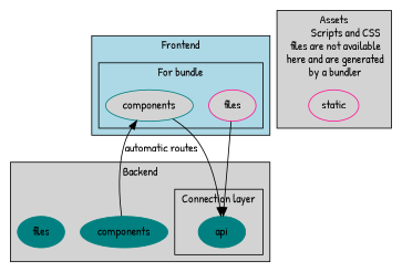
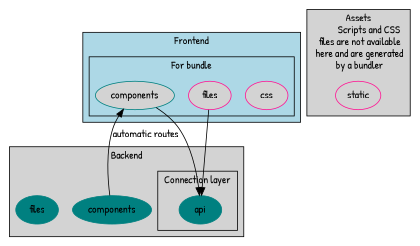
  digraph {
    rankdir=TB
    fontname="Patrick Hand"
    node [color=teal style=filled fontname="Patrick Hand"]
    edge [fontname="Patrick Hand"]
    api
    components
    files
    static [color=deeppink style=""]
+   css [color=deeppink fillcolor=lightgrey]
    n6 [fillcolor=lightgrey label=components]
    n7 [color=deeppink fillcolor=lightgrey label=files]
    subgraph cluster_1 {
      fillcolor=lightgrey
      label=Backend
      style=filled
      components
      files
      subgraph cluster_2 {
        fillcolor=lightgrey
        label="Connection layer"
        shape=box
        style=filled
        api
      }
    }
    subgraph cluster_3 {
      label=<Assets<br/>         Scripts and CSS<br/> files are not available<br/> here and are generated<br/> by a bundler>
      shape=box
      style=filled
      static
    }
    subgraph cluster_4 {
      fillcolor=lightblue
      label=Frontend
      style=filled
      subgraph cluster_5 {
        fillcolor=lightblue
        label="For bundle"
        shape=box
        style=filled
+       css
        n6
        n7
      }
    }
    components -> n6 [label=<automatic routes>]
    n6 -> api
    n7 -> api
  }
